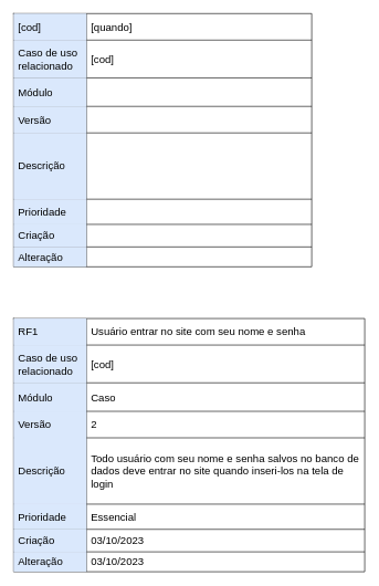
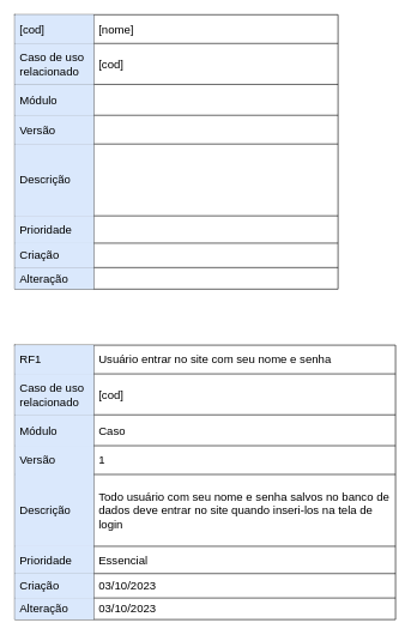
  <mxCell id="0" />
  <mxCell id="1" parent="0" />
  <mxCell id="2" value="" style="shape=table;startSize=0;container=1;collapsible=0;childLayout=tableLayout;fontSize=16;align=left;spacingLeft=0;" vertex="1" parent="1"><mxGeometry x="20" y="20" width="450" height="382.0" as="geometry" /></mxCell>
  <mxCell id="3" value="" style="shape=tableRow;horizontal=0;startSize=0;swimlaneHead=0;swimlaneBody=0;strokeColor=inherit;top=0;left=0;bottom=0;right=0;collapsible=0;dropTarget=0;fillColor=none;points=[[0,0.5],[1,0.5]];portConstraint=eastwest;fontSize=16;" vertex="1" parent="2"><mxGeometry width="450" height="40" as="geometry" /></mxCell>
  <mxCell id="4" value="[cod]" style="shape=partialRectangle;html=1;whiteSpace=wrap;connectable=0;strokeColor=#6c8ebf;overflow=hidden;fillColor=#dae8fc;top=0;left=0;bottom=0;right=0;pointerEvents=1;fontSize=16;align=left;spacingLeft=5;" vertex="1" parent="3"><mxGeometry width="110" height="40" as="geometry"><mxRectangle width="110" height="40" as="alternateBounds" /></mxGeometry></mxCell>
- <mxCell id="5" value="[quando]" style="shape=partialRectangle;html=1;whiteSpace=wrap;connectable=0;strokeColor=inherit;overflow=hidden;fillColor=none;top=0;left=0;bottom=0;right=0;pointerEvents=1;fontSize=16;align=left;spacingLeft=5;" vertex="1" parent="3"><mxGeometry x="110" width="340" height="40" as="geometry"><mxRectangle width="340" height="40" as="alternateBounds" /></mxGeometry></mxCell>
+ <mxCell id="5" value="[nome]" style="shape=partialRectangle;html=1;whiteSpace=wrap;connectable=0;strokeColor=inherit;overflow=hidden;fillColor=none;top=0;left=0;bottom=0;right=0;pointerEvents=1;fontSize=16;align=left;spacingLeft=5;" vertex="1" parent="3"><mxGeometry x="110" width="340" height="40" as="geometry"><mxRectangle width="340" height="40" as="alternateBounds" /></mxGeometry></mxCell>
  <mxCell id="6" style="shape=tableRow;horizontal=0;startSize=0;swimlaneHead=0;swimlaneBody=0;strokeColor=inherit;top=0;left=0;bottom=0;right=0;collapsible=0;dropTarget=0;fillColor=none;points=[[0,0.5],[1,0.5]];portConstraint=eastwest;fontSize=16;" vertex="1" parent="2"><mxGeometry y="40" width="450" height="57" as="geometry" /></mxCell>
  <mxCell id="7" value="Caso de uso relacionado" style="shape=partialRectangle;html=1;whiteSpace=wrap;connectable=0;strokeColor=#6c8ebf;overflow=hidden;fillColor=#dae8fc;top=0;left=0;bottom=0;right=0;pointerEvents=1;fontSize=16;align=left;spacingLeft=5;" vertex="1" parent="6"><mxGeometry width="110" height="57" as="geometry"><mxRectangle width="110" height="57" as="alternateBounds" /></mxGeometry></mxCell>
  <mxCell id="8" value="[cod]" style="shape=partialRectangle;html=1;whiteSpace=wrap;connectable=0;strokeColor=inherit;overflow=hidden;fillColor=none;top=0;left=0;bottom=0;right=0;pointerEvents=1;fontSize=16;align=left;spacingLeft=5;" vertex="1" parent="6"><mxGeometry x="110" width="340" height="57" as="geometry"><mxRectangle width="340" height="57" as="alternateBounds" /></mxGeometry></mxCell>
  <mxCell id="9" style="shape=tableRow;horizontal=0;startSize=0;swimlaneHead=0;swimlaneBody=0;strokeColor=inherit;top=0;left=0;bottom=0;right=0;collapsible=0;dropTarget=0;fillColor=none;points=[[0,0.5],[1,0.5]];portConstraint=eastwest;fontSize=16;" vertex="1" parent="2"><mxGeometry y="97" width="450" height="43" as="geometry" /></mxCell>
  <mxCell id="10" value="Módulo" style="shape=partialRectangle;html=1;whiteSpace=wrap;connectable=0;strokeColor=#6c8ebf;overflow=hidden;fillColor=#dae8fc;top=0;left=0;bottom=0;right=0;pointerEvents=1;fontSize=16;align=left;spacingLeft=5;" vertex="1" parent="9"><mxGeometry width="110" height="43" as="geometry"><mxRectangle width="110" height="43" as="alternateBounds" /></mxGeometry></mxCell>
  <mxCell id="11" style="shape=partialRectangle;html=1;whiteSpace=wrap;connectable=0;strokeColor=inherit;overflow=hidden;fillColor=none;top=0;left=0;bottom=0;right=0;pointerEvents=1;fontSize=16;align=left;spacingLeft=5;" vertex="1" parent="9"><mxGeometry x="110" width="340" height="43" as="geometry"><mxRectangle width="340" height="43" as="alternateBounds" /></mxGeometry></mxCell>
  <mxCell id="12" style="shape=tableRow;horizontal=0;startSize=0;swimlaneHead=0;swimlaneBody=0;strokeColor=inherit;top=0;left=0;bottom=0;right=0;collapsible=0;dropTarget=0;fillColor=none;points=[[0,0.5],[1,0.5]];portConstraint=eastwest;fontSize=16;" vertex="1" parent="2"><mxGeometry y="140" width="450" height="40" as="geometry" /></mxCell>
  <mxCell id="13" value="Versão" style="shape=partialRectangle;html=1;whiteSpace=wrap;connectable=0;strokeColor=#6c8ebf;overflow=hidden;fillColor=#dae8fc;top=0;left=0;bottom=0;right=0;pointerEvents=1;fontSize=16;align=left;spacingLeft=5;" vertex="1" parent="12"><mxGeometry width="110" height="40" as="geometry"><mxRectangle width="110" height="40" as="alternateBounds" /></mxGeometry></mxCell>
  <mxCell id="14" style="shape=partialRectangle;html=1;whiteSpace=wrap;connectable=0;strokeColor=inherit;overflow=hidden;fillColor=none;top=0;left=0;bottom=0;right=0;pointerEvents=1;fontSize=16;align=left;spacingLeft=5;" vertex="1" parent="12"><mxGeometry x="110" width="340" height="40" as="geometry"><mxRectangle width="340" height="40" as="alternateBounds" /></mxGeometry></mxCell>
  <mxCell id="15" value="" style="shape=tableRow;horizontal=0;startSize=0;swimlaneHead=0;swimlaneBody=0;strokeColor=inherit;top=0;left=0;bottom=0;right=0;collapsible=0;dropTarget=0;fillColor=none;points=[[0,0.5],[1,0.5]];portConstraint=eastwest;fontSize=16;" vertex="1" parent="2"><mxGeometry y="180" width="450" height="100" as="geometry" /></mxCell>
  <mxCell id="16" value="Descrição" style="shape=partialRectangle;html=1;whiteSpace=wrap;connectable=0;strokeColor=#6c8ebf;overflow=hidden;fillColor=#dae8fc;top=0;left=0;bottom=0;right=0;pointerEvents=1;fontSize=16;align=left;spacingLeft=5;" vertex="1" parent="15"><mxGeometry width="110" height="100" as="geometry"><mxRectangle width="110" height="100" as="alternateBounds" /></mxGeometry></mxCell>
  <mxCell id="17" value="" style="shape=partialRectangle;html=1;whiteSpace=wrap;connectable=0;strokeColor=inherit;overflow=hidden;fillColor=none;top=0;left=0;bottom=0;right=0;pointerEvents=1;fontSize=16;align=left;spacingLeft=5;" vertex="1" parent="15"><mxGeometry x="110" width="340" height="100" as="geometry"><mxRectangle width="340" height="100" as="alternateBounds" /></mxGeometry></mxCell>
  <mxCell id="18" value="" style="shape=tableRow;horizontal=0;startSize=0;swimlaneHead=0;swimlaneBody=0;strokeColor=inherit;top=0;left=0;bottom=0;right=0;collapsible=0;dropTarget=0;fillColor=none;points=[[0,0.5],[1,0.5]];portConstraint=eastwest;fontSize=16;" vertex="1" parent="2"><mxGeometry y="280" width="450" height="38" as="geometry" /></mxCell>
  <mxCell id="19" value="Prioridade" style="shape=partialRectangle;html=1;whiteSpace=wrap;connectable=0;strokeColor=#6c8ebf;overflow=hidden;fillColor=#dae8fc;top=0;left=0;bottom=0;right=0;pointerEvents=1;fontSize=16;align=left;spacingLeft=5;" vertex="1" parent="18"><mxGeometry width="110" height="38" as="geometry"><mxRectangle width="110" height="38" as="alternateBounds" /></mxGeometry></mxCell>
  <mxCell id="20" value="" style="shape=partialRectangle;html=1;whiteSpace=wrap;connectable=0;strokeColor=inherit;overflow=hidden;fillColor=none;top=0;left=0;bottom=0;right=0;pointerEvents=1;fontSize=16;align=left;spacingLeft=5;" vertex="1" parent="18"><mxGeometry x="110" width="340" height="38" as="geometry"><mxRectangle width="340" height="38" as="alternateBounds" /></mxGeometry></mxCell>
  <mxCell id="21" style="shape=tableRow;horizontal=0;startSize=0;swimlaneHead=0;swimlaneBody=0;strokeColor=inherit;top=0;left=0;bottom=0;right=0;collapsible=0;dropTarget=0;fillColor=none;points=[[0,0.5],[1,0.5]];portConstraint=eastwest;fontSize=16;" vertex="1" parent="2"><mxGeometry y="318" width="450" height="34" as="geometry" /></mxCell>
  <mxCell id="22" value="Criação" style="shape=partialRectangle;html=1;whiteSpace=wrap;connectable=0;strokeColor=#6c8ebf;overflow=hidden;fillColor=#dae8fc;top=0;left=0;bottom=0;right=0;pointerEvents=1;fontSize=16;align=left;spacingLeft=5;" vertex="1" parent="21"><mxGeometry width="110" height="34" as="geometry"><mxRectangle width="110" height="34" as="alternateBounds" /></mxGeometry></mxCell>
  <mxCell id="23" style="shape=partialRectangle;html=1;whiteSpace=wrap;connectable=0;strokeColor=inherit;overflow=hidden;fillColor=none;top=0;left=0;bottom=0;right=0;pointerEvents=1;fontSize=16;align=left;spacingLeft=5;" vertex="1" parent="21"><mxGeometry x="110" width="340" height="34" as="geometry"><mxRectangle width="340" height="34" as="alternateBounds" /></mxGeometry></mxCell>
  <mxCell id="24" style="shape=tableRow;horizontal=0;startSize=0;swimlaneHead=0;swimlaneBody=0;strokeColor=inherit;top=0;left=0;bottom=0;right=0;collapsible=0;dropTarget=0;fillColor=none;points=[[0,0.5],[1,0.5]];portConstraint=eastwest;fontSize=16;" vertex="1" parent="2"><mxGeometry y="352" width="450" height="30" as="geometry" /></mxCell>
  <mxCell id="25" value="Alteração" style="shape=partialRectangle;html=1;whiteSpace=wrap;connectable=0;strokeColor=#6c8ebf;overflow=hidden;fillColor=#dae8fc;top=0;left=0;bottom=0;right=0;pointerEvents=1;fontSize=16;align=left;spacingLeft=5;" vertex="1" parent="24"><mxGeometry width="110" height="30" as="geometry"><mxRectangle width="110" height="30" as="alternateBounds" /></mxGeometry></mxCell>
  <mxCell id="26" style="shape=partialRectangle;html=1;whiteSpace=wrap;connectable=0;strokeColor=inherit;overflow=hidden;fillColor=none;top=0;left=0;bottom=0;right=0;pointerEvents=1;fontSize=16;align=left;spacingLeft=5;" vertex="1" parent="24"><mxGeometry x="110" width="340" height="30" as="geometry"><mxRectangle width="340" height="30" as="alternateBounds" /></mxGeometry></mxCell>
  <mxCell id="27" value="" style="shape=table;startSize=0;container=1;collapsible=0;childLayout=tableLayout;fontSize=16;align=left;spacingLeft=0;" vertex="1" parent="1"><mxGeometry x="20" y="480" width="530" height="382.0" as="geometry" /></mxCell>
  <mxCell id="28" value="" style="shape=tableRow;horizontal=0;startSize=0;swimlaneHead=0;swimlaneBody=0;strokeColor=inherit;top=0;left=0;bottom=0;right=0;collapsible=0;dropTarget=0;fillColor=none;points=[[0,0.5],[1,0.5]];portConstraint=eastwest;fontSize=16;" vertex="1" parent="27"><mxGeometry width="530" height="40" as="geometry" /></mxCell>
  <mxCell id="29" value="RF1" style="shape=partialRectangle;html=1;whiteSpace=wrap;connectable=0;strokeColor=#6c8ebf;overflow=hidden;fillColor=#dae8fc;top=0;left=0;bottom=0;right=0;pointerEvents=1;fontSize=16;align=left;spacingLeft=5;" vertex="1" parent="28"><mxGeometry width="110" height="40" as="geometry"><mxRectangle width="110" height="40" as="alternateBounds" /></mxGeometry></mxCell>
  <mxCell id="30" value="Usuário entrar no site com seu nome e senha&amp;nbsp;&amp;nbsp;" style="shape=partialRectangle;html=1;whiteSpace=wrap;connectable=0;strokeColor=inherit;overflow=hidden;fillColor=none;top=0;left=0;bottom=0;right=0;pointerEvents=1;fontSize=16;align=left;spacingLeft=5;" vertex="1" parent="28"><mxGeometry x="110" width="420" height="40" as="geometry"><mxRectangle width="420" height="40" as="alternateBounds" /></mxGeometry></mxCell>
  <mxCell id="31" style="shape=tableRow;horizontal=0;startSize=0;swimlaneHead=0;swimlaneBody=0;strokeColor=inherit;top=0;left=0;bottom=0;right=0;collapsible=0;dropTarget=0;fillColor=none;points=[[0,0.5],[1,0.5]];portConstraint=eastwest;fontSize=16;" vertex="1" parent="27"><mxGeometry y="40" width="530" height="57" as="geometry" /></mxCell>
  <mxCell id="32" value="Caso de uso relacionado" style="shape=partialRectangle;html=1;whiteSpace=wrap;connectable=0;strokeColor=#6c8ebf;overflow=hidden;fillColor=#dae8fc;top=0;left=0;bottom=0;right=0;pointerEvents=1;fontSize=16;align=left;spacingLeft=5;" vertex="1" parent="31"><mxGeometry width="110" height="57" as="geometry"><mxRectangle width="110" height="57" as="alternateBounds" /></mxGeometry></mxCell>
  <mxCell id="33" value="[cod]" style="shape=partialRectangle;html=1;whiteSpace=wrap;connectable=0;strokeColor=inherit;overflow=hidden;fillColor=none;top=0;left=0;bottom=0;right=0;pointerEvents=1;fontSize=16;align=left;spacingLeft=5;" vertex="1" parent="31"><mxGeometry x="110" width="420" height="57" as="geometry"><mxRectangle width="420" height="57" as="alternateBounds" /></mxGeometry></mxCell>
  <mxCell id="34" style="shape=tableRow;horizontal=0;startSize=0;swimlaneHead=0;swimlaneBody=0;strokeColor=inherit;top=0;left=0;bottom=0;right=0;collapsible=0;dropTarget=0;fillColor=none;points=[[0,0.5],[1,0.5]];portConstraint=eastwest;fontSize=16;" vertex="1" parent="27"><mxGeometry y="97" width="530" height="43" as="geometry" /></mxCell>
  <mxCell id="35" value="Módulo" style="shape=partialRectangle;html=1;whiteSpace=wrap;connectable=0;strokeColor=#6c8ebf;overflow=hidden;fillColor=#dae8fc;top=0;left=0;bottom=0;right=0;pointerEvents=1;fontSize=16;align=left;spacingLeft=5;" vertex="1" parent="34"><mxGeometry width="110" height="43" as="geometry"><mxRectangle width="110" height="43" as="alternateBounds" /></mxGeometry></mxCell>
  <mxCell id="36" value="Caso" style="shape=partialRectangle;html=1;whiteSpace=wrap;connectable=0;strokeColor=inherit;overflow=hidden;fillColor=none;top=0;left=0;bottom=0;right=0;pointerEvents=1;fontSize=16;align=left;spacingLeft=5;" vertex="1" parent="34"><mxGeometry x="110" width="420" height="43" as="geometry"><mxRectangle width="420" height="43" as="alternateBounds" /></mxGeometry></mxCell>
  <mxCell id="37" style="shape=tableRow;horizontal=0;startSize=0;swimlaneHead=0;swimlaneBody=0;strokeColor=inherit;top=0;left=0;bottom=0;right=0;collapsible=0;dropTarget=0;fillColor=none;points=[[0,0.5],[1,0.5]];portConstraint=eastwest;fontSize=16;" vertex="1" parent="27"><mxGeometry y="140" width="530" height="40" as="geometry" /></mxCell>
  <mxCell id="38" value="Versão" style="shape=partialRectangle;html=1;whiteSpace=wrap;connectable=0;strokeColor=#6c8ebf;overflow=hidden;fillColor=#dae8fc;top=0;left=0;bottom=0;right=0;pointerEvents=1;fontSize=16;align=left;spacingLeft=5;" vertex="1" parent="37"><mxGeometry width="110" height="40" as="geometry"><mxRectangle width="110" height="40" as="alternateBounds" /></mxGeometry></mxCell>
- <mxCell id="39" value="2" style="shape=partialRectangle;html=1;whiteSpace=wrap;connectable=0;strokeColor=inherit;overflow=hidden;fillColor=none;top=0;left=0;bottom=0;right=0;pointerEvents=1;fontSize=16;align=left;spacingLeft=5;" vertex="1" parent="37"><mxGeometry x="110" width="420" height="40" as="geometry"><mxRectangle width="420" height="40" as="alternateBounds" /></mxGeometry></mxCell>
+ <mxCell id="39" value="1" style="shape=partialRectangle;html=1;whiteSpace=wrap;connectable=0;strokeColor=inherit;overflow=hidden;fillColor=none;top=0;left=0;bottom=0;right=0;pointerEvents=1;fontSize=16;align=left;spacingLeft=5;" vertex="1" parent="37"><mxGeometry x="110" width="420" height="40" as="geometry"><mxRectangle width="420" height="40" as="alternateBounds" /></mxGeometry></mxCell>
  <mxCell id="40" value="" style="shape=tableRow;horizontal=0;startSize=0;swimlaneHead=0;swimlaneBody=0;strokeColor=inherit;top=0;left=0;bottom=0;right=0;collapsible=0;dropTarget=0;fillColor=none;points=[[0,0.5],[1,0.5]];portConstraint=eastwest;fontSize=16;" vertex="1" parent="27"><mxGeometry y="180" width="530" height="100" as="geometry" /></mxCell>
  <mxCell id="41" value="Descrição" style="shape=partialRectangle;html=1;whiteSpace=wrap;connectable=0;strokeColor=#6c8ebf;overflow=hidden;fillColor=#dae8fc;top=0;left=0;bottom=0;right=0;pointerEvents=1;fontSize=16;align=left;spacingLeft=5;" vertex="1" parent="40"><mxGeometry width="110" height="100" as="geometry"><mxRectangle width="110" height="100" as="alternateBounds" /></mxGeometry></mxCell>
  <mxCell id="42" value="Todo usuário com seu nome e senha salvos no banco de dados deve entrar no site quando inseri-los na tela de login" style="shape=partialRectangle;html=1;whiteSpace=wrap;connectable=0;strokeColor=inherit;overflow=hidden;fillColor=none;top=0;left=0;bottom=0;right=0;pointerEvents=1;fontSize=16;align=left;spacingLeft=5;" vertex="1" parent="40"><mxGeometry x="110" width="420" height="100" as="geometry"><mxRectangle width="420" height="100" as="alternateBounds" /></mxGeometry></mxCell>
  <mxCell id="43" value="" style="shape=tableRow;horizontal=0;startSize=0;swimlaneHead=0;swimlaneBody=0;strokeColor=inherit;top=0;left=0;bottom=0;right=0;collapsible=0;dropTarget=0;fillColor=none;points=[[0,0.5],[1,0.5]];portConstraint=eastwest;fontSize=16;" vertex="1" parent="27"><mxGeometry y="280" width="530" height="38" as="geometry" /></mxCell>
  <mxCell id="44" value="Prioridade" style="shape=partialRectangle;html=1;whiteSpace=wrap;connectable=0;strokeColor=#6c8ebf;overflow=hidden;fillColor=#dae8fc;top=0;left=0;bottom=0;right=0;pointerEvents=1;fontSize=16;align=left;spacingLeft=5;" vertex="1" parent="43"><mxGeometry width="110" height="38" as="geometry"><mxRectangle width="110" height="38" as="alternateBounds" /></mxGeometry></mxCell>
  <mxCell id="45" value="Essencial" style="shape=partialRectangle;html=1;whiteSpace=wrap;connectable=0;strokeColor=inherit;overflow=hidden;fillColor=none;top=0;left=0;bottom=0;right=0;pointerEvents=1;fontSize=16;align=left;spacingLeft=5;" vertex="1" parent="43"><mxGeometry x="110" width="420" height="38" as="geometry"><mxRectangle width="420" height="38" as="alternateBounds" /></mxGeometry></mxCell>
  <mxCell id="46" style="shape=tableRow;horizontal=0;startSize=0;swimlaneHead=0;swimlaneBody=0;strokeColor=inherit;top=0;left=0;bottom=0;right=0;collapsible=0;dropTarget=0;fillColor=none;points=[[0,0.5],[1,0.5]];portConstraint=eastwest;fontSize=16;" vertex="1" parent="27"><mxGeometry y="318" width="530" height="34" as="geometry" /></mxCell>
  <mxCell id="47" value="Criação" style="shape=partialRectangle;html=1;whiteSpace=wrap;connectable=0;strokeColor=#6c8ebf;overflow=hidden;fillColor=#dae8fc;top=0;left=0;bottom=0;right=0;pointerEvents=1;fontSize=16;align=left;spacingLeft=5;" vertex="1" parent="46"><mxGeometry width="110" height="34" as="geometry"><mxRectangle width="110" height="34" as="alternateBounds" /></mxGeometry></mxCell>
  <mxCell id="48" value="03/10/2023" style="shape=partialRectangle;html=1;whiteSpace=wrap;connectable=0;strokeColor=inherit;overflow=hidden;fillColor=none;top=0;left=0;bottom=0;right=0;pointerEvents=1;fontSize=16;align=left;spacingLeft=5;" vertex="1" parent="46"><mxGeometry x="110" width="420" height="34" as="geometry"><mxRectangle width="420" height="34" as="alternateBounds" /></mxGeometry></mxCell>
  <mxCell id="49" style="shape=tableRow;horizontal=0;startSize=0;swimlaneHead=0;swimlaneBody=0;strokeColor=inherit;top=0;left=0;bottom=0;right=0;collapsible=0;dropTarget=0;fillColor=none;points=[[0,0.5],[1,0.5]];portConstraint=eastwest;fontSize=16;" vertex="1" parent="27"><mxGeometry y="352" width="530" height="30" as="geometry" /></mxCell>
  <mxCell id="50" value="Alteração" style="shape=partialRectangle;html=1;whiteSpace=wrap;connectable=0;strokeColor=#6c8ebf;overflow=hidden;fillColor=#dae8fc;top=0;left=0;bottom=0;right=0;pointerEvents=1;fontSize=16;align=left;spacingLeft=5;" vertex="1" parent="49"><mxGeometry width="110" height="30" as="geometry"><mxRectangle width="110" height="30" as="alternateBounds" /></mxGeometry></mxCell>
  <mxCell id="51" value="03/10/2023" style="shape=partialRectangle;html=1;whiteSpace=wrap;connectable=0;strokeColor=inherit;overflow=hidden;fillColor=none;top=0;left=0;bottom=0;right=0;pointerEvents=1;fontSize=16;align=left;spacingLeft=5;" vertex="1" parent="49"><mxGeometry x="110" width="420" height="30" as="geometry"><mxRectangle width="420" height="30" as="alternateBounds" /></mxGeometry></mxCell>
